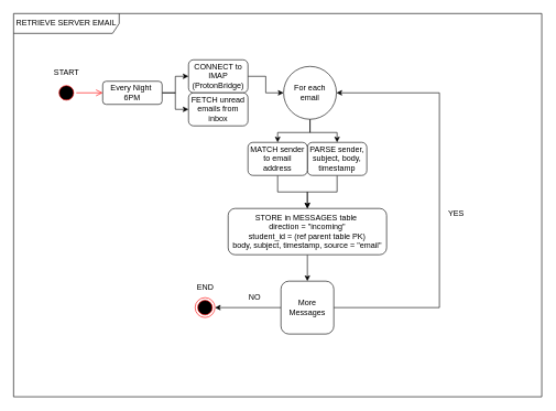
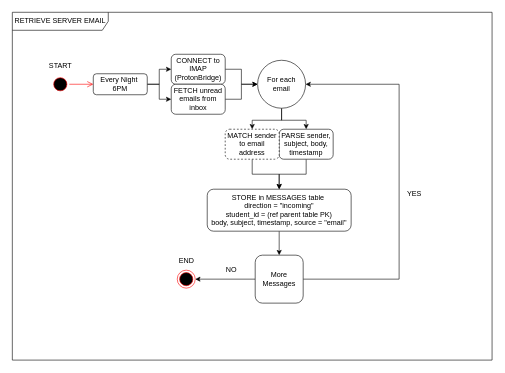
  <mxCell id="0" />
  <mxCell id="1" parent="0" />
  <mxCell id="2" value="RETRIEVE SERVER EMAIL" style="shape=umlFrame;whiteSpace=wrap;html=1;pointerEvents=0;recursiveResize=0;container=1;collapsible=0;width=160;" vertex="1" parent="1"><mxGeometry x="20" y="20" width="800" height="580" as="geometry" /></mxCell>
  <mxCell id="3" value="" style="ellipse;html=1;shape=startState;fillColor=#000000;strokeColor=#ff0000;" vertex="1" parent="2"><mxGeometry x="65" y="105" width="30" height="30" as="geometry" /></mxCell>
  <mxCell id="4" value="" style="edgeStyle=orthogonalEdgeStyle;html=1;verticalAlign=bottom;endArrow=open;endSize=8;strokeColor=#ff0000;rounded=0;entryX=0;entryY=0.5;entryDx=0;entryDy=0;" edge="1" source="3" parent="2" target="8"><mxGeometry relative="1" as="geometry"><mxPoint x="155" y="120" as="targetPoint" /></mxGeometry></mxCell>
  <mxCell id="5" value="START" style="text;html=1;align=center;verticalAlign=middle;resizable=0;points=[];autosize=1;strokeColor=none;fillColor=none;" vertex="1" parent="2"><mxGeometry x="50" y="75" width="60" height="30" as="geometry" /></mxCell>
  <mxCell id="6" style="edgeStyle=orthogonalEdgeStyle;rounded=0;orthogonalLoop=1;jettySize=auto;html=1;exitX=1;exitY=0.5;exitDx=0;exitDy=0;entryX=0;entryY=0.5;entryDx=0;entryDy=0;" edge="1" parent="2" source="8" target="10"><mxGeometry relative="1" as="geometry" /></mxCell>
  <mxCell id="7" style="edgeStyle=orthogonalEdgeStyle;rounded=0;orthogonalLoop=1;jettySize=auto;html=1;exitX=1;exitY=0.5;exitDx=0;exitDy=0;" edge="1" parent="2" source="8" target="12"><mxGeometry relative="1" as="geometry" /></mxCell>
  <mxCell id="8" value="Every Night&amp;nbsp;&lt;div&gt;6PM&lt;/div&gt;" style="rounded=1;whiteSpace=wrap;html=1;" vertex="1" parent="2"><mxGeometry x="135" y="102.5" width="90" height="35" as="geometry" /></mxCell>
  <mxCell id="9" style="edgeStyle=orthogonalEdgeStyle;rounded=0;orthogonalLoop=1;jettySize=auto;html=1;exitX=1;exitY=0.5;exitDx=0;exitDy=0;entryX=0;entryY=0.5;entryDx=0;entryDy=0;" edge="1" parent="2" source="10" target="15"><mxGeometry relative="1" as="geometry" /></mxCell>
  <mxCell id="10" value="CONNECT to IMAP (ProtonBridge)" style="rounded=1;whiteSpace=wrap;html=1;" vertex="1" parent="2"><mxGeometry x="265" y="70" width="90" height="50" as="geometry" /></mxCell>
+ <mxCell id="11" style="edgeStyle=orthogonalEdgeStyle;rounded=0;orthogonalLoop=1;jettySize=auto;html=1;exitX=1;exitY=0.5;exitDx=0;exitDy=0;entryX=0;entryY=0.5;entryDx=0;entryDy=0;" edge="1" parent="2" source="12" target="15"><mxGeometry relative="1" as="geometry" /></mxCell>
  <mxCell id="12" value="FETCH unread emails from inbox" style="rounded=1;whiteSpace=wrap;html=1;" vertex="1" parent="2"><mxGeometry x="265" y="120" width="90" height="50" as="geometry" /></mxCell>
  <mxCell id="13" style="edgeStyle=orthogonalEdgeStyle;rounded=0;orthogonalLoop=1;jettySize=auto;html=1;exitX=0.5;exitY=1;exitDx=0;exitDy=0;entryX=0.5;entryY=0;entryDx=0;entryDy=0;" edge="1" parent="2" source="15" target="17"><mxGeometry relative="1" as="geometry" /></mxCell>
  <mxCell id="14" style="edgeStyle=orthogonalEdgeStyle;rounded=0;orthogonalLoop=1;jettySize=auto;html=1;exitX=0.5;exitY=1;exitDx=0;exitDy=0;entryX=0.5;entryY=0;entryDx=0;entryDy=0;" edge="1" parent="2" source="15" target="19"><mxGeometry relative="1" as="geometry" /></mxCell>
  <mxCell id="15" value="For each email" style="ellipse;whiteSpace=wrap;html=1;aspect=fixed;" vertex="1" parent="2"><mxGeometry x="409" y="80" width="80" height="80" as="geometry" /></mxCell>
  <mxCell id="16" style="edgeStyle=orthogonalEdgeStyle;rounded=0;orthogonalLoop=1;jettySize=auto;html=1;entryX=0.5;entryY=0;entryDx=0;entryDy=0;" edge="1" parent="2" source="17" target="21"><mxGeometry relative="1" as="geometry" /></mxCell>
  <mxCell id="17" value="PARSE sender, subject, body, timestamp" style="rounded=1;whiteSpace=wrap;html=1;" vertex="1" parent="2"><mxGeometry x="445" y="195" width="90" height="50" as="geometry" /></mxCell>
  <mxCell id="18" style="edgeStyle=orthogonalEdgeStyle;rounded=0;orthogonalLoop=1;jettySize=auto;html=1;exitX=0.5;exitY=1;exitDx=0;exitDy=0;entryX=0.5;entryY=0;entryDx=0;entryDy=0;" edge="1" parent="2" source="19" target="21"><mxGeometry relative="1" as="geometry" /></mxCell>
- <mxCell id="19" value="MATCH sender to email address" style="rounded=1;whiteSpace=wrap;html=1;" vertex="1" parent="2"><mxGeometry x="355" y="195" width="90" height="50" as="geometry" /></mxCell>
+ <mxCell id="19" value="MATCH sender to email address" style="rounded=1;whiteSpace=wrap;html=1;dashed=1;" vertex="1" parent="2"><mxGeometry x="355" y="195" width="90" height="50" as="geometry" /></mxCell>
  <mxCell id="20" value="" style="edgeStyle=orthogonalEdgeStyle;rounded=0;orthogonalLoop=1;jettySize=auto;html=1;" edge="1" parent="2" source="21" target="24"><mxGeometry relative="1" as="geometry" /></mxCell>
  <mxCell id="21" value="STORE in MESSAGES table&amp;nbsp;&lt;div&gt;direction = &quot;incoming&quot;&lt;div&gt;student_id = (ref parent table PK)&lt;/div&gt;&lt;div&gt;body, subject, timestamp, source = &quot;email&quot;&lt;/div&gt;&lt;/div&gt;" style="rounded=1;whiteSpace=wrap;html=1;" vertex="1" parent="2"><mxGeometry x="325" y="295" width="240" height="70" as="geometry" /></mxCell>
  <mxCell id="22" style="edgeStyle=orthogonalEdgeStyle;rounded=0;orthogonalLoop=1;jettySize=auto;html=1;entryX=1;entryY=0.5;entryDx=0;entryDy=0;" edge="1" parent="2" source="24" target="15"><mxGeometry relative="1" as="geometry"><Array as="points"><mxPoint x="645" y="445" /><mxPoint x="645" y="120" /></Array></mxGeometry></mxCell>
  <mxCell id="23" style="edgeStyle=orthogonalEdgeStyle;rounded=0;orthogonalLoop=1;jettySize=auto;html=1;exitX=0;exitY=0.5;exitDx=0;exitDy=0;entryX=1;entryY=0.5;entryDx=0;entryDy=0;" edge="1" parent="2" source="24" target="26"><mxGeometry relative="1" as="geometry" /></mxCell>
  <mxCell id="24" value="More Messages" style="whiteSpace=wrap;html=1;rounded=1;" vertex="1" parent="2"><mxGeometry x="405" y="405" width="80" height="80" as="geometry" /></mxCell>
  <mxCell id="25" value="YES" style="text;html=1;align=center;verticalAlign=middle;resizable=0;points=[];autosize=1;strokeColor=none;fillColor=none;" vertex="1" parent="2"><mxGeometry x="645" y="288" width="50" height="30" as="geometry" /></mxCell>
  <mxCell id="26" value="" style="ellipse;html=1;shape=endState;fillColor=#000000;strokeColor=#ff0000;" vertex="1" parent="2"><mxGeometry x="275" y="430" width="30" height="30" as="geometry" /></mxCell>
  <mxCell id="27" value="NO" style="text;html=1;align=center;verticalAlign=middle;resizable=0;points=[];autosize=1;strokeColor=none;fillColor=none;" vertex="1" parent="2"><mxGeometry x="345" y="415" width="40" height="30" as="geometry" /></mxCell>
  <mxCell id="28" value="END" style="text;html=1;align=center;verticalAlign=middle;resizable=0;points=[];autosize=1;strokeColor=none;fillColor=none;" vertex="1" parent="2"><mxGeometry x="265" y="400" width="50" height="30" as="geometry" /></mxCell>
